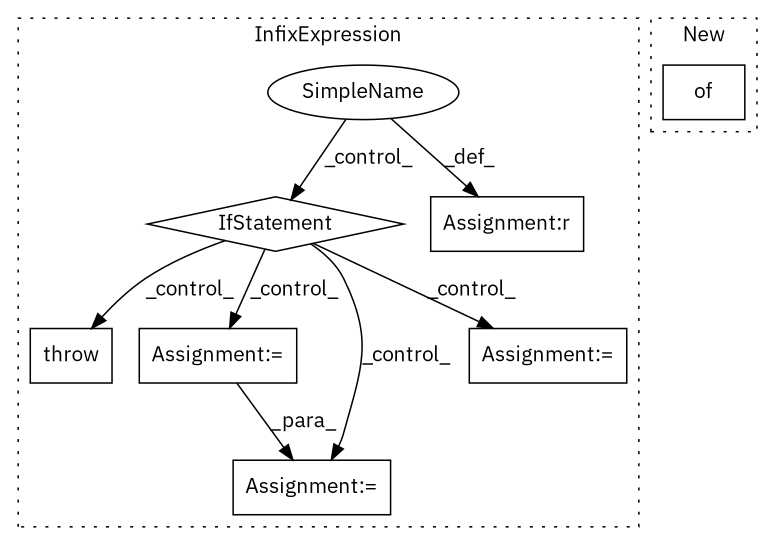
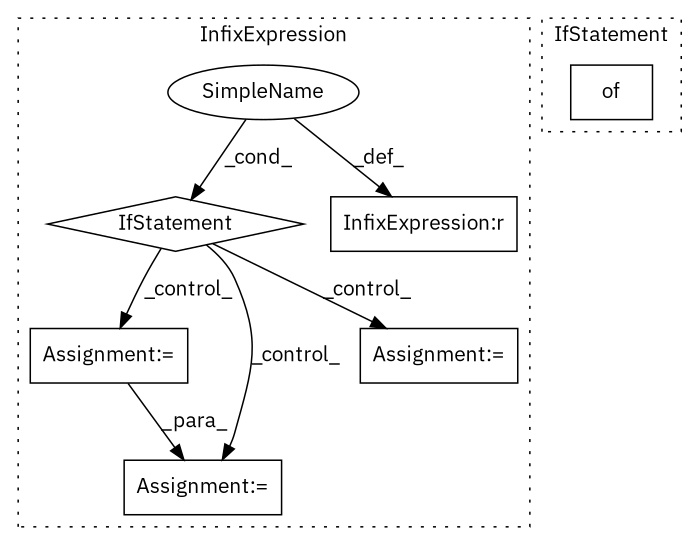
  digraph {
    fontname="IBM Plex Sans"
    node [a=7 fontname="IBM Plex Sans" l=1 shape=box]
    edge [fontname="IBM Plex Sans"]
-   n1 [a=53 l=6 label=throw s=1743]
    n2 [a=25 l="4,2" label=IfStatement s="985,1017" shape=diamond]
    n3 [a=42 label=SimpleName shape=ellipse l=""]
-   n4 [a=27 l=4 label="Assignment:r" s=999]
+   n4 [a=27 l=4 label="InfixExpression:r" s=999]
    n5 [label="Assignment:=" s=1548]
    n6 [label="Assignment:=" s=1623]
    n7 [label="Assignment:=" s=1042]
    n8 [a=32 l="3,1" label=of s="1007,1038"]
    subgraph cluster_1 {
      label=InfixExpression
      style=dotted
-     n1
      n2
      n3
      n4
      n5
      n6
      n7
    }
    subgraph cluster_2 {
-     label=New
+     label=IfStatement
      style=dotted
      n8
    }
-   n2 -> n1 [label=_control_]
    n2 -> n5 [label=_control_]
    n2 -> n6 [label=_control_]
    n2 -> n7 [label=_control_]
-   n3 -> n2 [label=_control_]
+   n3 -> n2 [label=_cond_]
    n3 -> n4 [label=_def_]
    n5 -> n6 [label=_para_]
  }
